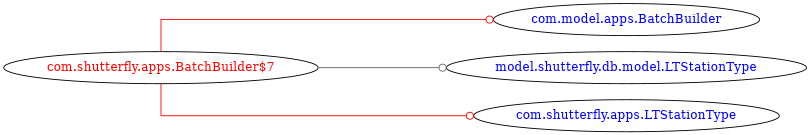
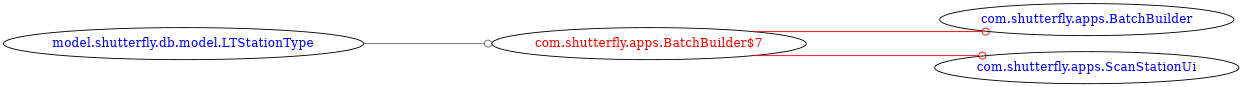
  digraph {
    concentrate=true
    rankdir=LR
    ranksep=2.0
    splines=ortho
    node [fontcolor=blue]
    edge [arrowhead=odot color=red]
    "com.shutterfly.apps.BatchBuilder$7" [fontcolor=red]
-   "com.shutterfly.apps.BatchBuilder" [label="com.model.apps.BatchBuilder"]
+   "com.shutterfly.apps.BatchBuilder"
    n3 [label="model.shutterfly.db.model.LTStationType"]
-   "com.shutterfly.apps.ScanStationUi" [label="com.shutterfly.apps.LTStationType"]
+   "com.shutterfly.apps.ScanStationUi"
    "com.shutterfly.apps.BatchBuilder$7" -> "com.shutterfly.apps.BatchBuilder"
-   "com.shutterfly.apps.BatchBuilder$7" -> n3 [color=gray40]
+   n3 -> "com.shutterfly.apps.BatchBuilder$7" [color=gray40]
    "com.shutterfly.apps.BatchBuilder$7" -> "com.shutterfly.apps.ScanStationUi"
  }
